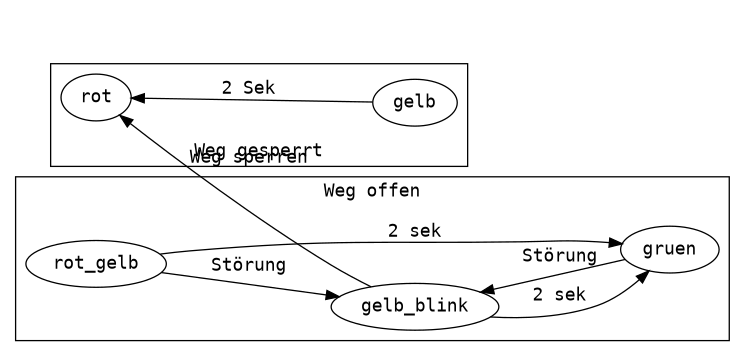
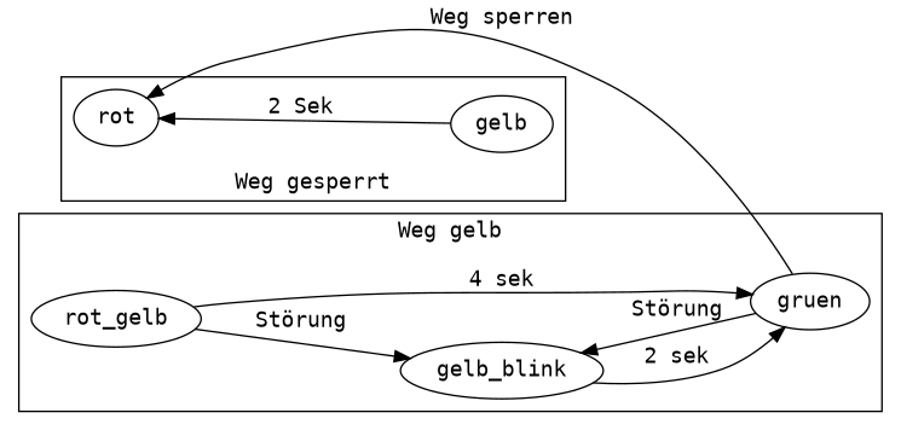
  digraph {
    fontname="DejaVu Sans Mono"
    rankdir=LR
    node [fontname="DejaVu Sans Mono"]
    edge [fontname="DejaVu Sans Mono"]
    rot
    rot_gelb
    gelb
    gelb_blink
    gruen
    subgraph sub_1 {
      rank=same
      rot
      rot_gelb
    }
    subgraph sub_2 {
      rank=same
      gelb
      gelb_blink
    }
    subgraph cluster_3 {
      label="Weg gesperrt"
      labelloc=b
      newrank=true
      rankdir=TB
      rot
      gelb
    }
    subgraph cluster_4 {
-     label="Weg offen"
+     label="Weg gelb"
      newrank=true
      rankdir=TB
      rot_gelb
      gelb_blink
      gruen
    }
    rot_gelb -> gelb_blink [label="Störung"]
-   rot_gelb -> gruen [label="2 sek"]
+   rot_gelb -> gruen [label="4 sek"]
    gelb -> rot [label="2 Sek"]
-   gelb_blink -> rot [label="Weg sperren"]
+   gruen -> rot [label="Weg sperren"]
    gelb_blink -> gruen [label="2 sek"]
    gruen -> gelb_blink [label="Störung"]
  }
